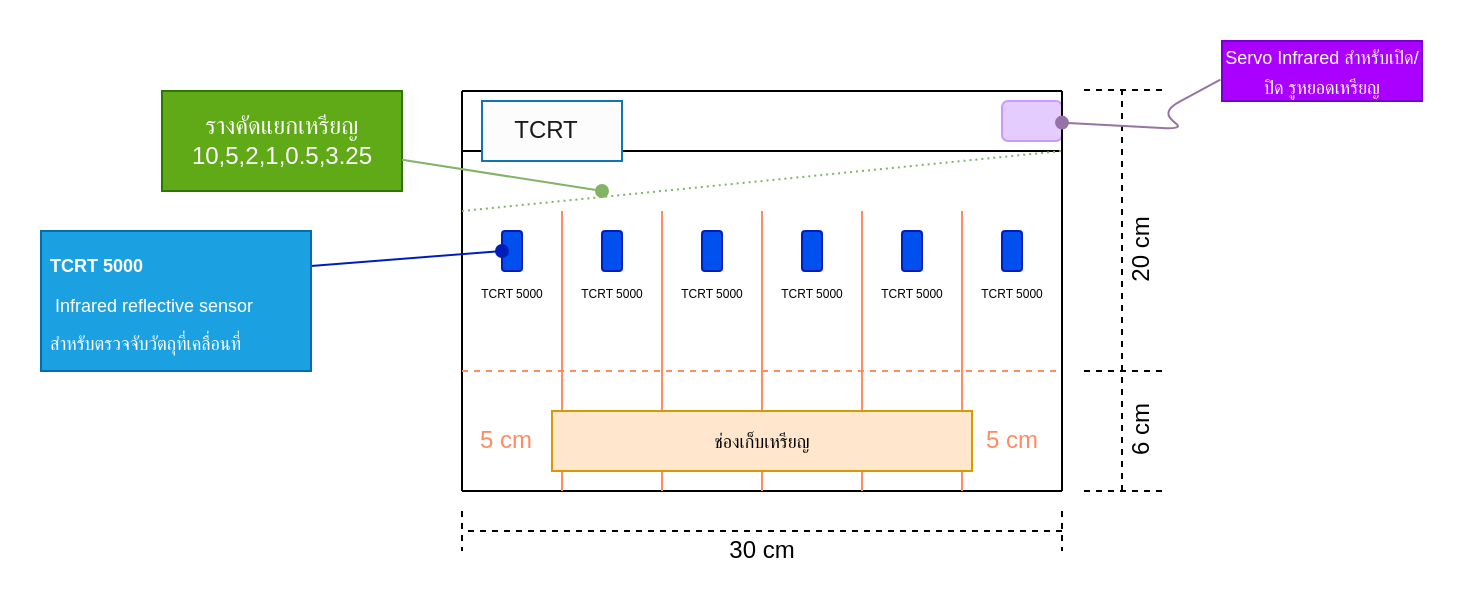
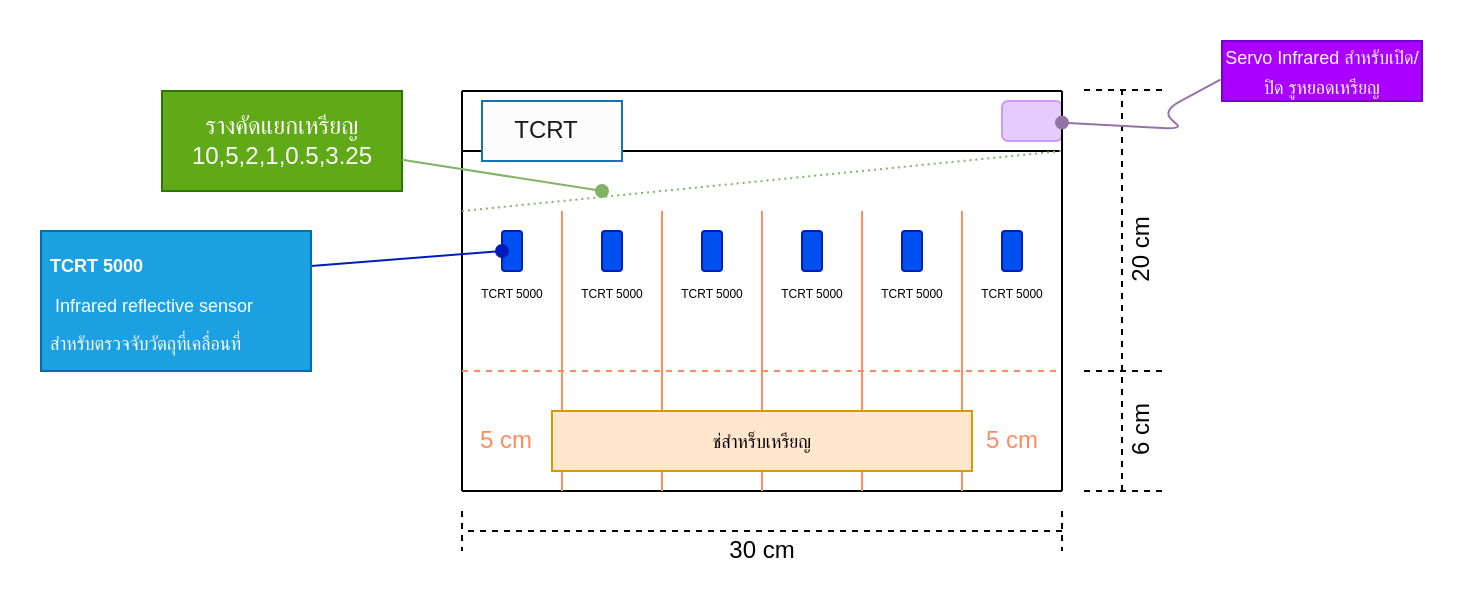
  <mxCell id="0" />
  <mxCell id="1" parent="0" />
  <mxCell id="2" value="" style="endArrow=none;html=1;strokeColor=#000000;dashed=1;" edge="1" parent="1"><mxGeometry width="50" height="50" relative="1" as="geometry"><mxPoint x="560.5" y="245" as="sourcePoint" /><mxPoint x="560.5" y="45" as="targetPoint" /></mxGeometry></mxCell>
  <mxCell id="3" value="" style="endArrow=none;dashed=1;html=1;strokeColor=#000000;" edge="1" parent="1"><mxGeometry width="50" height="50" relative="1" as="geometry"><mxPoint x="580.5" y="245" as="sourcePoint" /><mxPoint x="540.5" y="245" as="targetPoint" /></mxGeometry></mxCell>
  <mxCell id="4" value="" style="endArrow=none;dashed=1;html=1;strokeColor=#000000;" edge="1" parent="1"><mxGeometry width="50" height="50" relative="1" as="geometry"><mxPoint x="580.5" y="44.5" as="sourcePoint" /><mxPoint x="540.5" y="44.5" as="targetPoint" /></mxGeometry></mxCell>
  <mxCell id="5" value="" style="endArrow=none;dashed=1;html=1;strokeColor=#000000;" edge="1" parent="1"><mxGeometry width="50" height="50" relative="1" as="geometry"><mxPoint x="580.5" y="185" as="sourcePoint" /><mxPoint x="540.5" y="185" as="targetPoint" /></mxGeometry></mxCell>
  <mxCell id="6" value="" style="rounded=1;whiteSpace=wrap;html=1;strokeColor=#CC99FF;fillColor=#E5CCFF;" vertex="1" parent="1"><mxGeometry x="500.5" y="50" width="30" height="20" as="geometry" /></mxCell>
  <mxCell id="7" value="" style="endArrow=none;html=1;strokeColor=#000000;" edge="1" parent="1"><mxGeometry width="50" height="50" relative="1" as="geometry"><mxPoint x="230.5" y="75" as="sourcePoint" /><mxPoint x="530.5" y="75" as="targetPoint" /></mxGeometry></mxCell>
  <mxCell id="8" value="" style="endArrow=none;html=1;" edge="1" parent="1"><mxGeometry width="50" height="50" relative="1" as="geometry"><mxPoint x="230.5" y="245" as="sourcePoint" /><mxPoint x="230.5" y="45" as="targetPoint" /></mxGeometry></mxCell>
  <mxCell id="9" value="" style="endArrow=none;html=1;" edge="1" parent="1"><mxGeometry width="50" height="50" relative="1" as="geometry"><mxPoint x="530.5" y="245" as="sourcePoint" /><mxPoint x="530.5" y="45" as="targetPoint" /></mxGeometry></mxCell>
  <mxCell id="10" value="" style="endArrow=none;html=1;" edge="1" parent="1"><mxGeometry width="50" height="50" relative="1" as="geometry"><mxPoint x="230.5" y="245" as="sourcePoint" /><mxPoint x="530.5" y="245" as="targetPoint" /></mxGeometry></mxCell>
  <mxCell id="11" value="" style="endArrow=none;html=1;dashed=1;dashPattern=1 2;fillColor=#d5e8d4;strokeColor=#82b366;" edge="1" parent="1"><mxGeometry width="50" height="50" relative="1" as="geometry"><mxPoint x="230.5" y="105" as="sourcePoint" /><mxPoint x="530.5" y="75" as="targetPoint" /></mxGeometry></mxCell>
  <mxCell id="12" value="" style="endArrow=none;html=1;" edge="1" parent="1"><mxGeometry width="50" height="50" relative="1" as="geometry"><mxPoint x="230.5" y="45" as="sourcePoint" /><mxPoint x="530.5" y="45" as="targetPoint" /></mxGeometry></mxCell>
  <mxCell id="13" value="" style="endArrow=none;html=1;strokeColor=#FF8B61;" edge="1" parent="1"><mxGeometry width="50" height="50" relative="1" as="geometry"><mxPoint x="280.5" y="245" as="sourcePoint" /><mxPoint x="280.5" y="105" as="targetPoint" /></mxGeometry></mxCell>
  <mxCell id="14" value="" style="endArrow=none;html=1;strokeColor=#FF8B61;" edge="1" parent="1"><mxGeometry width="50" height="50" relative="1" as="geometry"><mxPoint x="330.5" y="245" as="sourcePoint" /><mxPoint x="330.5" y="105" as="targetPoint" /></mxGeometry></mxCell>
  <mxCell id="15" value="" style="endArrow=none;html=1;strokeColor=#FF8B61;" edge="1" parent="1"><mxGeometry width="50" height="50" relative="1" as="geometry"><mxPoint x="380.5" y="245" as="sourcePoint" /><mxPoint x="380.5" y="105" as="targetPoint" /></mxGeometry></mxCell>
  <mxCell id="16" value="" style="endArrow=none;html=1;strokeColor=#FF8B61;" edge="1" parent="1"><mxGeometry width="50" height="50" relative="1" as="geometry"><mxPoint x="430.5" y="245" as="sourcePoint" /><mxPoint x="430.5" y="105" as="targetPoint" /></mxGeometry></mxCell>
  <mxCell id="17" value="" style="endArrow=none;html=1;strokeColor=#FF8B61;" edge="1" parent="1"><mxGeometry width="50" height="50" relative="1" as="geometry"><mxPoint x="480.5" y="245" as="sourcePoint" /><mxPoint x="480.5" y="105" as="targetPoint" /></mxGeometry></mxCell>
- <mxCell id="18" value="&lt;font style=&quot;font-size: 9px&quot; face=&quot;Tahoma&quot;&gt;ช่องเก็บเหรียญ&lt;/font&gt;" style="text;html=1;strokeColor=#d79b00;fillColor=#ffe6cc;align=center;verticalAlign=middle;whiteSpace=wrap;rounded=0;" vertex="1" parent="1"><mxGeometry x="275.5" y="205" width="210" height="30" as="geometry" /></mxCell>
+ <mxCell id="18" value="&lt;font style=&quot;font-size: 9px&quot; face=&quot;Tahoma&quot;&gt;ช่สำหร็บเหรียญ&lt;/font&gt;" style="text;html=1;strokeColor=#d79b00;fillColor=#ffe6cc;align=center;verticalAlign=middle;whiteSpace=wrap;rounded=0;" vertex="1" parent="1"><mxGeometry x="275.5" y="205" width="210" height="30" as="geometry" /></mxCell>
  <mxCell id="19" value="" style="endArrow=none;dashed=1;html=1;strokeColor=#FF8B61;" edge="1" parent="1"><mxGeometry width="50" height="50" relative="1" as="geometry"><mxPoint x="230.5" y="185" as="sourcePoint" /><mxPoint x="530.5" y="185" as="targetPoint" /></mxGeometry></mxCell>
  <mxCell id="20" value="" style="rounded=1;whiteSpace=wrap;html=1;fillColor=#0050ef;strokeColor=#001DBC;fontColor=#ffffff;" vertex="1" parent="1"><mxGeometry x="250.5" y="115" width="10" height="20" as="geometry" /></mxCell>
  <mxCell id="21" value="" style="rounded=1;whiteSpace=wrap;html=1;fillColor=#0050ef;strokeColor=#001DBC;fontColor=#ffffff;" vertex="1" parent="1"><mxGeometry x="300.5" y="115" width="10" height="20" as="geometry" /></mxCell>
  <mxCell id="22" value="" style="rounded=1;whiteSpace=wrap;html=1;fillColor=#0050ef;strokeColor=#001DBC;fontColor=#ffffff;" vertex="1" parent="1"><mxGeometry x="350.5" y="115" width="10" height="20" as="geometry" /></mxCell>
  <mxCell id="23" value="" style="rounded=1;whiteSpace=wrap;html=1;fillColor=#0050ef;strokeColor=#001DBC;fontColor=#ffffff;" vertex="1" parent="1"><mxGeometry x="400.5" y="115" width="10" height="20" as="geometry" /></mxCell>
  <mxCell id="24" value="" style="rounded=1;whiteSpace=wrap;html=1;fillColor=#0050ef;strokeColor=#001DBC;fontColor=#ffffff;" vertex="1" parent="1"><mxGeometry x="450.5" y="115" width="10" height="20" as="geometry" /></mxCell>
  <mxCell id="25" value="" style="rounded=1;whiteSpace=wrap;html=1;direction=south;fillColor=#0050ef;strokeColor=#001DBC;fontColor=#ffffff;" vertex="1" parent="1"><mxGeometry x="500.5" y="115" width="10" height="20" as="geometry" /></mxCell>
  <mxCell id="26" value="&lt;font style=&quot;font-size: 6px&quot;&gt;TCRT 5000&lt;/font&gt;" style="text;html=1;strokeColor=none;fillColor=none;align=center;verticalAlign=middle;whiteSpace=wrap;rounded=0;" vertex="1" parent="1"><mxGeometry x="235.5" y="135" width="40" height="20" as="geometry" /></mxCell>
  <mxCell id="27" value="&lt;font style=&quot;font-size: 6px&quot;&gt;TCRT 5000&lt;/font&gt;" style="text;html=1;strokeColor=none;fillColor=none;align=center;verticalAlign=middle;whiteSpace=wrap;rounded=0;" vertex="1" parent="1"><mxGeometry x="285.5" y="135" width="40" height="20" as="geometry" /></mxCell>
  <mxCell id="28" value="&lt;font style=&quot;font-size: 6px&quot;&gt;TCRT 5000&lt;/font&gt;" style="text;html=1;strokeColor=none;fillColor=none;align=center;verticalAlign=middle;whiteSpace=wrap;rounded=0;" vertex="1" parent="1"><mxGeometry x="335.5" y="135" width="40" height="20" as="geometry" /></mxCell>
  <mxCell id="29" value="&lt;font style=&quot;font-size: 6px&quot;&gt;TCRT 5000&lt;/font&gt;" style="text;html=1;strokeColor=none;fillColor=none;align=center;verticalAlign=middle;whiteSpace=wrap;rounded=0;" vertex="1" parent="1"><mxGeometry x="385.5" y="135" width="40" height="20" as="geometry" /></mxCell>
  <mxCell id="30" value="&lt;font style=&quot;font-size: 6px&quot;&gt;TCRT 5000&lt;/font&gt;" style="text;html=1;strokeColor=none;fillColor=none;align=center;verticalAlign=middle;whiteSpace=wrap;rounded=0;" vertex="1" parent="1"><mxGeometry x="435.5" y="135" width="40" height="20" as="geometry" /></mxCell>
  <mxCell id="31" value="&lt;font style=&quot;font-size: 6px&quot;&gt;TCRT 5000&lt;/font&gt;" style="text;html=1;strokeColor=none;fillColor=none;align=center;verticalAlign=middle;whiteSpace=wrap;rounded=0;" vertex="1" parent="1"><mxGeometry x="485.5" y="135" width="40" height="20" as="geometry" /></mxCell>
  <mxCell id="32" value="&lt;font style=&quot;font-size: 9px&quot;&gt;Servo Infrared สำหรับเปิด/ปิด รูหยอดเหรียญ&lt;/font&gt;" style="text;html=1;strokeColor=#7700CC;fillColor=#aa00ff;align=center;verticalAlign=middle;whiteSpace=wrap;rounded=0;fontColor=#ffffff;" vertex="1" parent="1"><mxGeometry x="610.5" y="20" width="100" height="30" as="geometry" /></mxCell>
  <mxCell id="33" value="" style="rounded=0;whiteSpace=wrap;html=1;strokeColor=#1473B3;fillColor=#FCFCFC;" vertex="1" parent="1"><mxGeometry x="240.5" y="50" width="70" height="30" as="geometry" /></mxCell>
  <mxCell id="34" value="&lt;font color=&quot;#1a1a1a&quot;&gt;TCRT&lt;/font&gt;" style="text;html=1;align=center;verticalAlign=middle;whiteSpace=wrap;rounded=0;" vertex="1" parent="1"><mxGeometry x="253" y="55" width="40" height="20" as="geometry" /></mxCell>
  <mxCell id="35" value="รางคัดแยกเหรียญ&lt;br&gt;10,5,2,1,0.5,3.25" style="text;html=1;strokeColor=#2D7600;fillColor=#60a917;align=center;verticalAlign=middle;whiteSpace=wrap;rounded=0;fontColor=#ffffff;" vertex="1" parent="1"><mxGeometry x="80.5" y="45" width="120" height="50" as="geometry" /></mxCell>
  <mxCell id="36" value="" style="endArrow=oval;html=1;strokeColor=#82b366;fillColor=#d5e8d4;endFill=1;" edge="1" parent="1" source="35"><mxGeometry width="50" height="50" relative="1" as="geometry"><mxPoint x="140.5" y="105" as="sourcePoint" /><mxPoint x="300.5" y="95" as="targetPoint" /></mxGeometry></mxCell>
  <mxCell id="37" value="" style="endArrow=oval;html=1;strokeColor=#9673a6;fillColor=#e1d5e7;endFill=1;exitX=-0.008;exitY=0.643;exitDx=0;exitDy=0;exitPerimeter=0;" edge="1" parent="1" source="32" target="6"><mxGeometry width="50" height="50" relative="1" as="geometry"><mxPoint x="600.5" y="45" as="sourcePoint" /><mxPoint x="680.5" y="65" as="targetPoint" /><Array as="points"><mxPoint x="580.5" y="55" /><mxPoint x="590.5" y="64" /></Array></mxGeometry></mxCell>
  <mxCell id="38" value="20 cm" style="text;html=1;strokeColor=none;fillColor=none;align=center;verticalAlign=middle;whiteSpace=wrap;rounded=0;rotation=-90;" vertex="1" parent="1"><mxGeometry x="550.5" y="115" width="40" height="20" as="geometry" /></mxCell>
  <mxCell id="39" value="6&amp;nbsp;cm" style="text;html=1;strokeColor=none;fillColor=none;align=center;verticalAlign=middle;whiteSpace=wrap;rounded=0;rotation=-90;" vertex="1" parent="1"><mxGeometry x="550.5" y="205" width="40" height="20" as="geometry" /></mxCell>
  <mxCell id="40" value="" style="endArrow=none;html=1;strokeColor=#000000;dashed=1;" edge="1" parent="1"><mxGeometry width="50" height="50" relative="1" as="geometry"><mxPoint x="530.5" y="265" as="sourcePoint" /><mxPoint x="230.5" y="265" as="targetPoint" /></mxGeometry></mxCell>
  <mxCell id="41" value="" style="endArrow=none;dashed=1;html=1;strokeColor=#000000;" edge="1" parent="1"><mxGeometry width="50" height="50" relative="1" as="geometry"><mxPoint x="230.5" y="255" as="sourcePoint" /><mxPoint x="230.5" y="275" as="targetPoint" /></mxGeometry></mxCell>
  <mxCell id="42" value="" style="endArrow=none;dashed=1;html=1;strokeColor=#000000;" edge="1" parent="1"><mxGeometry width="50" height="50" relative="1" as="geometry"><mxPoint x="530.5" y="255" as="sourcePoint" /><mxPoint x="530.5" y="275" as="targetPoint" /></mxGeometry></mxCell>
  <mxCell id="43" value="30&amp;nbsp;cm" style="text;html=1;strokeColor=none;fillColor=none;align=center;verticalAlign=middle;whiteSpace=wrap;rounded=0;rotation=0;" vertex="1" parent="1"><mxGeometry x="360.5" y="265" width="40" height="20" as="geometry" /></mxCell>
  <mxCell id="44" value="&lt;font color=&quot;#ff8b61&quot;&gt;5&amp;nbsp;cm&lt;/font&gt;" style="text;html=1;strokeColor=none;fillColor=none;align=center;verticalAlign=middle;whiteSpace=wrap;rounded=0;rotation=0;" vertex="1" parent="1"><mxGeometry x="233" y="210" width="40" height="20" as="geometry" /></mxCell>
  <mxCell id="45" value="&lt;font color=&quot;#ff8b61&quot;&gt;5&amp;nbsp;cm&lt;/font&gt;" style="text;html=1;strokeColor=none;fillColor=none;align=center;verticalAlign=middle;whiteSpace=wrap;rounded=0;rotation=0;" vertex="1" parent="1"><mxGeometry x="485.5" y="210" width="40" height="20" as="geometry" /></mxCell>
  <mxCell id="46" value="" style="endArrow=oval;html=1;strokeColor=#001DBC;fillColor=#0050ef;endFill=1;entryX=0;entryY=0.5;entryDx=0;entryDy=0;shadow=0;comic=0;exitX=1;exitY=0.25;exitDx=0;exitDy=0;" edge="1" parent="1" source="47" target="20"><mxGeometry width="50" height="50" relative="1" as="geometry"><mxPoint x="170.5" y="165" as="sourcePoint" /><mxPoint x="260.5" y="150.5" as="targetPoint" /></mxGeometry></mxCell>
  <mxCell id="47" value="&lt;h1 style=&quot;font-size: 9px&quot;&gt;&lt;font style=&quot;font-size: 9px&quot;&gt;&lt;br&gt;&lt;/font&gt;&lt;/h1&gt;&lt;h1 style=&quot;font-size: 9px&quot;&gt;&lt;font style=&quot;font-size: 9px&quot;&gt;TCRT 5000&lt;/font&gt;&lt;/h1&gt;&lt;p style=&quot;font-size: 9px&quot;&gt;&lt;font style=&quot;font-size: 9px&quot;&gt;&amp;nbsp;Infrared reflective sensor&lt;br&gt;&lt;/font&gt;&lt;/p&gt;&lt;p style=&quot;font-size: 9px&quot;&gt;&lt;font style=&quot;font-size: 9px&quot;&gt;สำหรับตรวจจับวัตถุที่&lt;font style=&quot;font-size: 9px&quot;&gt;เคลื่อนที่&lt;/font&gt;&lt;/font&gt;&lt;/p&gt;" style="text;html=1;strokeColor=#006EAF;fillColor=#1ba1e2;spacing=5;spacingTop=-20;whiteSpace=wrap;overflow=hidden;rounded=0;fontColor=#ffffff;" vertex="1" parent="1"><mxGeometry x="20" y="115" width="135" height="70" as="geometry" /></mxCell>
